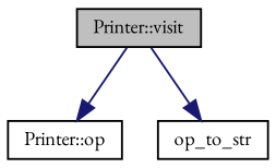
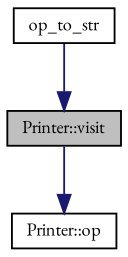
  digraph {
    fontname="EB Garamond"
    rankdir=TB
    node [color=black fillcolor=white fontname="EB Garamond" fontsize=10 shape=record style=filled]
    edge [color=midnightblue fontname="EB Garamond" fontsize=10 labelfontname=Helvetica labelfontsize=10 style=solid]
    n1 [fillcolor=grey75 fontcolor=black height=0.2 label="Printer::visit" width=0.4]
    n2 [height=0.2 label="Printer::op" width=0.4]
    n3 [height=0.2 label=op_to_str width=0.4]
    n1 -> n2
-   n1 -> n3
+   n3 -> n1
  }
